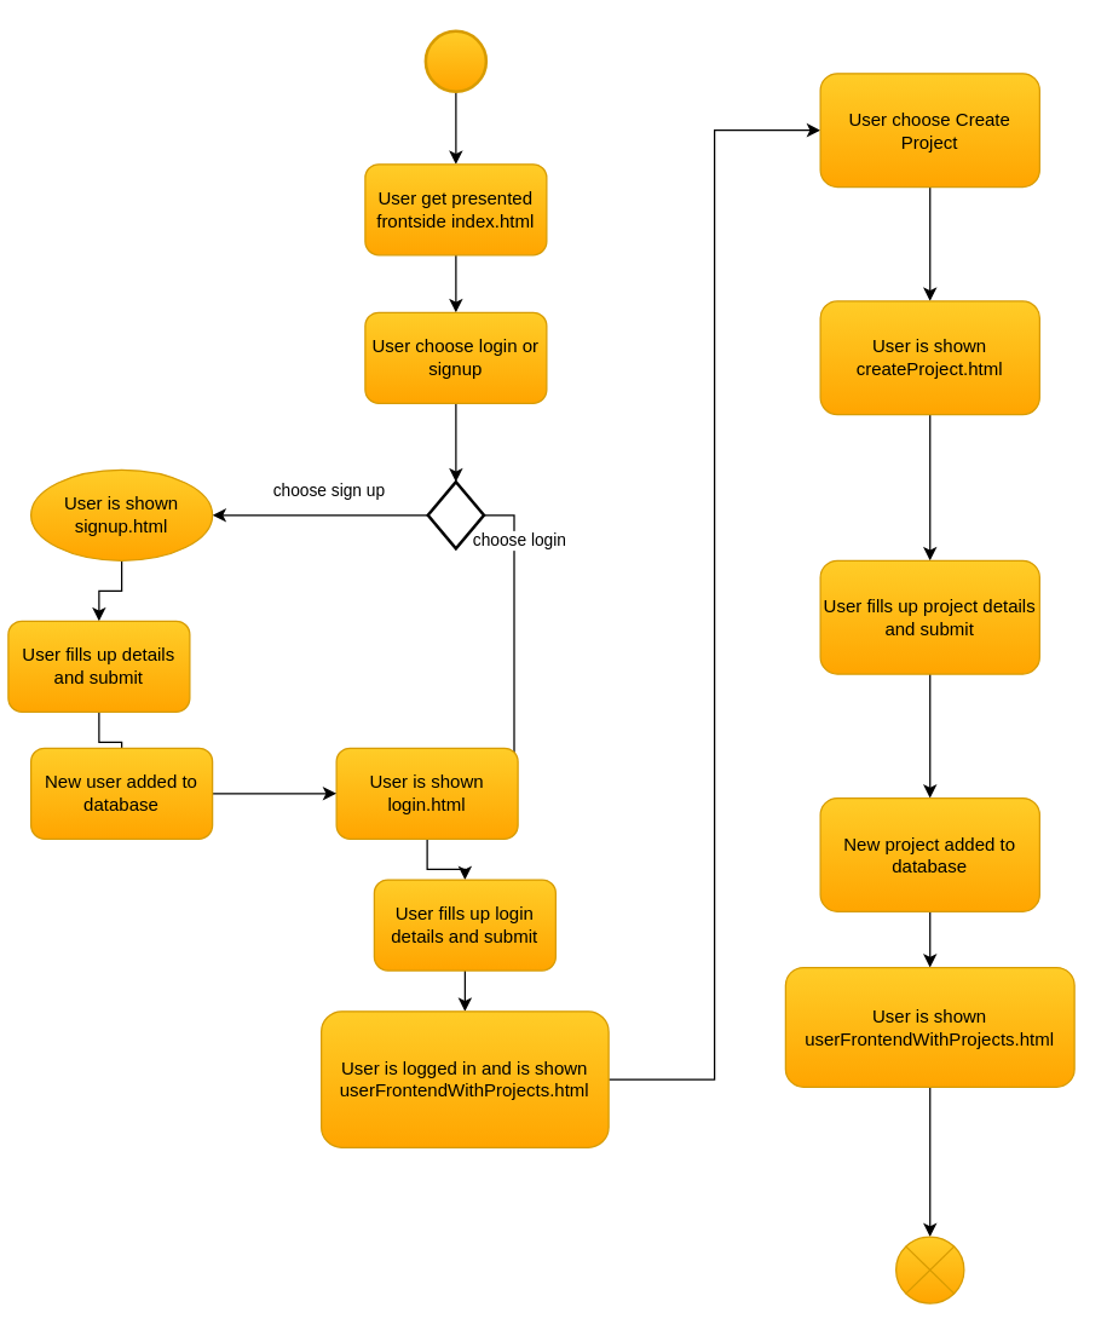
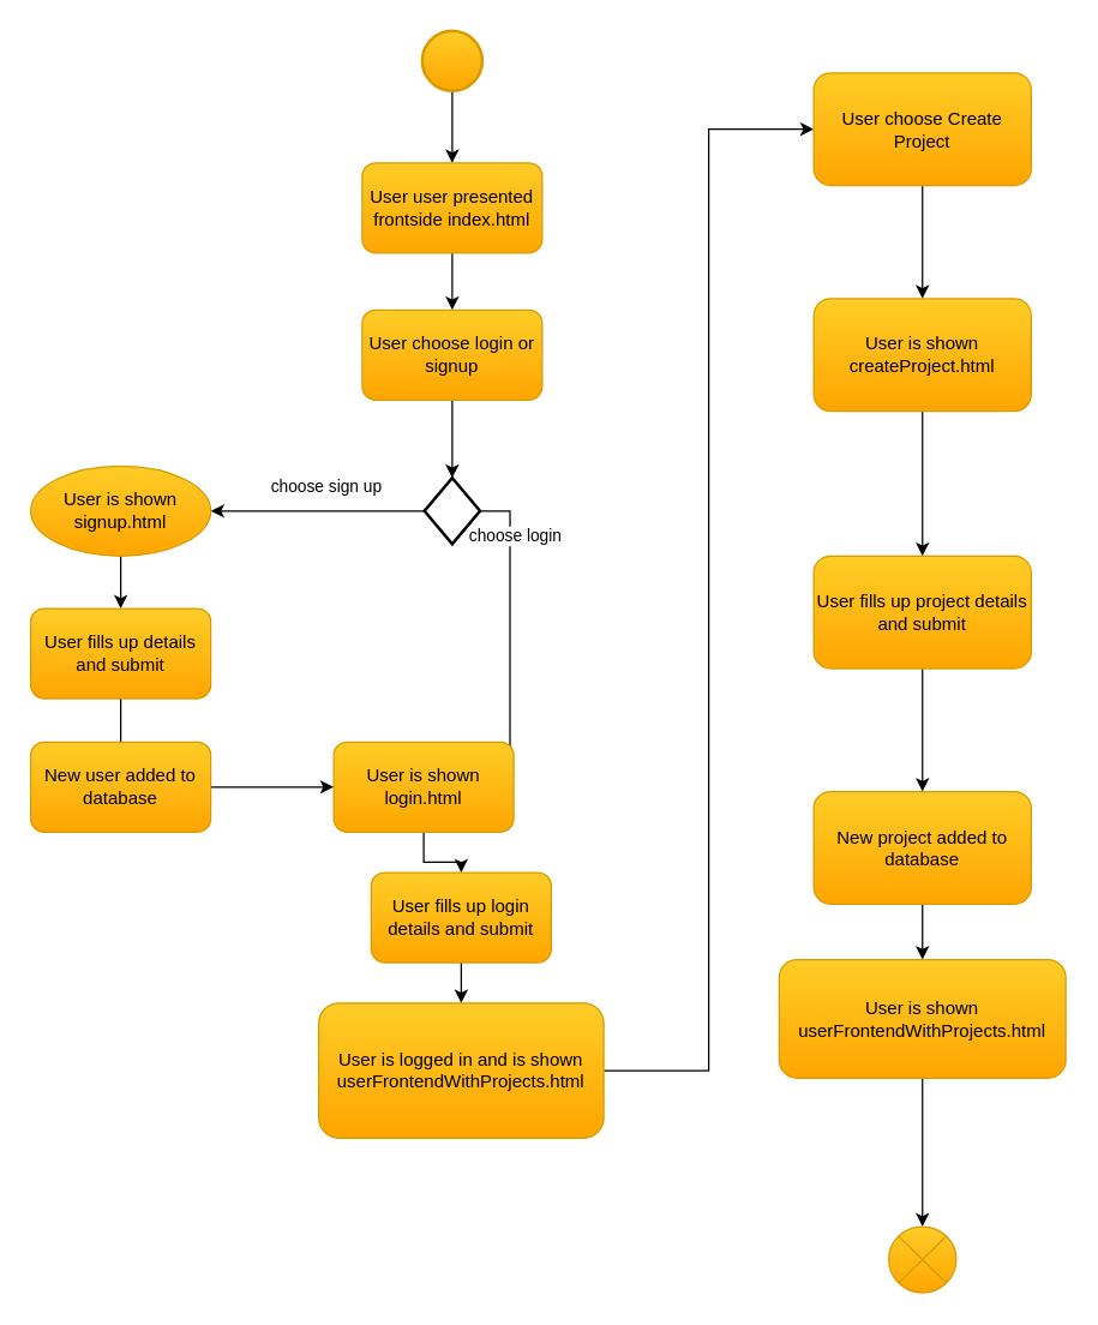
  <mxCell id="0" />
  <mxCell id="1" parent="0" />
  <mxCell id="2" value="" style="edgeStyle=orthogonalEdgeStyle;rounded=0;orthogonalLoop=1;jettySize=auto;html=1;entryX=0.5;entryY=0;entryDx=0;entryDy=0;" edge="1" parent="1" source="3" target="5"><mxGeometry relative="1" as="geometry"><mxPoint x="301" y="130" as="targetPoint" /></mxGeometry></mxCell>
  <mxCell id="3" value="" style="strokeWidth=2;html=1;shape=mxgraph.flowchart.start_2;whiteSpace=wrap;fillColor=#ffcd28;strokeColor=#d79b00;gradientColor=#ffa500;" vertex="1" parent="1"><mxGeometry x="281" y="20" width="40" height="40" as="geometry" /></mxCell>
  <mxCell id="4" value="" style="edgeStyle=orthogonalEdgeStyle;rounded=0;orthogonalLoop=1;jettySize=auto;html=1;" edge="1" parent="1" source="5" target="7"><mxGeometry relative="1" as="geometry" /></mxCell>
- <mxCell id="5" value="User get presented frontside index.html" style="rounded=1;whiteSpace=wrap;html=1;fillColor=#ffcd28;gradientColor=#ffa500;strokeColor=#d79b00;" vertex="1" parent="1"><mxGeometry x="241" y="108" width="120" height="60" as="geometry" /></mxCell>
+ <mxCell id="5" value="User user presented frontside index.html" style="rounded=1;whiteSpace=wrap;html=1;fillColor=#ffcd28;gradientColor=#ffa500;strokeColor=#d79b00;" vertex="1" parent="1"><mxGeometry x="241" y="108" width="120" height="60" as="geometry" /></mxCell>
  <mxCell id="6" style="edgeStyle=orthogonalEdgeStyle;rounded=0;orthogonalLoop=1;jettySize=auto;html=1;" edge="1" parent="1" source="7" target="12"><mxGeometry relative="1" as="geometry"><mxPoint x="301" y="324.5" as="targetPoint" /></mxGeometry></mxCell>
  <mxCell id="7" value="User choose login or signup" style="rounded=1;whiteSpace=wrap;html=1;fillColor=#ffcd28;gradientColor=#ffa500;strokeColor=#d79b00;" vertex="1" parent="1"><mxGeometry x="241" y="206" width="120" height="60" as="geometry" /></mxCell>
  <mxCell id="8" style="edgeStyle=orthogonalEdgeStyle;rounded=0;orthogonalLoop=1;jettySize=auto;html=1;entryX=1;entryY=0.5;entryDx=0;entryDy=0;exitX=1;exitY=0.5;exitDx=0;exitDy=0;exitPerimeter=0;" edge="1" parent="1" source="12" target="14"><mxGeometry relative="1" as="geometry"><mxPoint x="404" y="479" as="targetPoint" /></mxGeometry></mxCell>
  <mxCell id="9" value="choose login" style="edgeLabel;html=1;align=center;verticalAlign=middle;resizable=0;points=[];" vertex="1" connectable="0" parent="8"><mxGeometry x="-0.51" relative="1" as="geometry"><mxPoint x="3" y="-15" as="offset" /></mxGeometry></mxCell>
  <mxCell id="10" style="edgeStyle=orthogonalEdgeStyle;rounded=0;orthogonalLoop=1;jettySize=auto;html=1;entryX=1;entryY=0.5;entryDx=0;entryDy=0;" edge="1" parent="1" source="12" target="16"><mxGeometry relative="1" as="geometry"><mxPoint x="155.03" y="340" as="targetPoint" /></mxGeometry></mxCell>
  <mxCell id="11" value="choose sign up" style="edgeLabel;html=1;align=center;verticalAlign=middle;resizable=0;points=[];" vertex="1" connectable="0" parent="10"><mxGeometry x="-0.206" y="3" relative="1" as="geometry"><mxPoint x="-9" y="-20" as="offset" /></mxGeometry></mxCell>
  <mxCell id="12" value="" style="strokeWidth=2;html=1;shape=mxgraph.flowchart.decision;whiteSpace=wrap;" vertex="1" parent="1"><mxGeometry x="282.5" y="318" width="37" height="44" as="geometry" /></mxCell>
  <mxCell id="13" value="" style="edgeStyle=orthogonalEdgeStyle;rounded=0;orthogonalLoop=1;jettySize=auto;html=1;" edge="1" parent="1" source="14" target="22"><mxGeometry relative="1" as="geometry" /></mxCell>
  <mxCell id="14" value="User is shown login.html" style="rounded=1;whiteSpace=wrap;html=1;fillColor=#ffcd28;gradientColor=#ffa500;strokeColor=#d79b00;" vertex="1" parent="1"><mxGeometry x="222" y="494" width="120" height="60" as="geometry" /></mxCell>
  <mxCell id="15" value="" style="edgeStyle=orthogonalEdgeStyle;rounded=0;orthogonalLoop=1;jettySize=auto;html=1;" edge="1" parent="1" source="16" target="18"><mxGeometry relative="1" as="geometry" /></mxCell>
  <mxCell id="16" value="User is shown signup.html" style="ellipse;whiteSpace=wrap;html=1;fillColor=#ffcd28;gradientColor=#ffa500;strokeColor=#d79b00;" vertex="1" parent="1"><mxGeometry x="20" y="310" width="120" height="60" as="geometry" /></mxCell>
  <mxCell id="17" value="" style="edgeStyle=orthogonalEdgeStyle;rounded=0;orthogonalLoop=1;jettySize=auto;html=1;endArrow=none;" edge="1" parent="1" source="18" target="20"><mxGeometry relative="1" as="geometry" /></mxCell>
- <mxCell id="18" value="User fills up details and submit" style="rounded=1;whiteSpace=wrap;html=1;fillColor=#ffcd28;gradientColor=#ffa500;strokeColor=#d79b00;" vertex="1" parent="1"><mxGeometry x="5" y="410" width="120" height="60" as="geometry" /></mxCell>
+ <mxCell id="18" value="User fills up details and submit" style="rounded=1;whiteSpace=wrap;html=1;fillColor=#ffcd28;gradientColor=#ffa500;strokeColor=#d79b00;" vertex="1" parent="1"><mxGeometry x="20" y="405" width="120" height="60" as="geometry" /></mxCell>
  <mxCell id="19" style="edgeStyle=orthogonalEdgeStyle;rounded=0;orthogonalLoop=1;jettySize=auto;html=1;entryX=0;entryY=0.5;entryDx=0;entryDy=0;" edge="1" parent="1" source="20" target="14"><mxGeometry relative="1" as="geometry" /></mxCell>
  <mxCell id="20" value="New user added to database " style="rounded=1;whiteSpace=wrap;html=1;fillColor=#ffcd28;gradientColor=#ffa500;strokeColor=#d79b00;" vertex="1" parent="1"><mxGeometry x="20" y="494" width="120" height="60" as="geometry" /></mxCell>
  <mxCell id="21" value="" style="edgeStyle=orthogonalEdgeStyle;rounded=0;orthogonalLoop=1;jettySize=auto;html=1;" edge="1" parent="1" source="22" target="24"><mxGeometry relative="1" as="geometry" /></mxCell>
  <mxCell id="22" value="User fills up login details and submit " style="rounded=1;whiteSpace=wrap;html=1;fillColor=#ffcd28;gradientColor=#ffa500;strokeColor=#d79b00;" vertex="1" parent="1"><mxGeometry x="247" y="581" width="120" height="60" as="geometry" /></mxCell>
  <mxCell id="23" value="" style="edgeStyle=orthogonalEdgeStyle;rounded=0;orthogonalLoop=1;jettySize=auto;html=1;entryX=0;entryY=0.5;entryDx=0;entryDy=0;" edge="1" parent="1" source="24" target="26"><mxGeometry relative="1" as="geometry" /></mxCell>
  <mxCell id="24" value="User is logged in and is shown userFrontendWithProjects.html" style="rounded=1;whiteSpace=wrap;html=1;fillColor=#ffcd28;gradientColor=#ffa500;strokeColor=#d79b00;" vertex="1" parent="1"><mxGeometry x="212" y="668" width="190" height="90" as="geometry" /></mxCell>
  <mxCell id="25" value="" style="edgeStyle=orthogonalEdgeStyle;rounded=0;orthogonalLoop=1;jettySize=auto;html=1;" edge="1" parent="1" source="26" target="28"><mxGeometry relative="1" as="geometry" /></mxCell>
  <mxCell id="26" value="User choose Create Project " style="rounded=1;whiteSpace=wrap;html=1;fillColor=#ffcd28;gradientColor=#ffa500;strokeColor=#d79b00;" vertex="1" parent="1"><mxGeometry x="542" y="48" width="145" height="75" as="geometry" /></mxCell>
  <mxCell id="27" value="" style="edgeStyle=orthogonalEdgeStyle;rounded=0;orthogonalLoop=1;jettySize=auto;html=1;" edge="1" parent="1" source="28" target="30"><mxGeometry relative="1" as="geometry" /></mxCell>
  <mxCell id="28" value="User is shown createProject.html " style="rounded=1;whiteSpace=wrap;html=1;fillColor=#ffcd28;gradientColor=#ffa500;strokeColor=#d79b00;" vertex="1" parent="1"><mxGeometry x="542" y="198.5" width="145" height="75" as="geometry" /></mxCell>
  <mxCell id="29" value="" style="edgeStyle=orthogonalEdgeStyle;rounded=0;orthogonalLoop=1;jettySize=auto;html=1;" edge="1" parent="1" source="30" target="32"><mxGeometry relative="1" as="geometry" /></mxCell>
  <mxCell id="30" value="User fills up project details and submit " style="rounded=1;whiteSpace=wrap;html=1;fillColor=#ffcd28;gradientColor=#ffa500;strokeColor=#d79b00;" vertex="1" parent="1"><mxGeometry x="542" y="370" width="145" height="75" as="geometry" /></mxCell>
  <mxCell id="31" value="" style="edgeStyle=orthogonalEdgeStyle;rounded=0;orthogonalLoop=1;jettySize=auto;html=1;" edge="1" parent="1" source="32" target="34"><mxGeometry relative="1" as="geometry" /></mxCell>
  <mxCell id="32" value="New project added to database" style="rounded=1;whiteSpace=wrap;html=1;fillColor=#ffcd28;gradientColor=#ffa500;strokeColor=#d79b00;" vertex="1" parent="1"><mxGeometry x="542" y="527" width="145" height="75" as="geometry" /></mxCell>
  <mxCell id="33" style="edgeStyle=orthogonalEdgeStyle;rounded=0;orthogonalLoop=1;jettySize=auto;html=1;entryX=0.5;entryY=0;entryDx=0;entryDy=0;entryPerimeter=0;" edge="1" parent="1" source="34" target="35"><mxGeometry relative="1" as="geometry" /></mxCell>
  <mxCell id="34" value="User is shown userFrontendWithProjects.html" style="rounded=1;whiteSpace=wrap;html=1;fillColor=#ffcd28;gradientColor=#ffa500;strokeColor=#d79b00;" vertex="1" parent="1"><mxGeometry x="519" y="639" width="191" height="79" as="geometry" /></mxCell>
  <mxCell id="35" value="" style="verticalLabelPosition=bottom;verticalAlign=top;html=1;shape=mxgraph.flowchart.or;fillColor=#ffcd28;gradientColor=#ffa500;strokeColor=#d79b00;" vertex="1" parent="1"><mxGeometry x="592" y="817" width="45" height="44" as="geometry" /></mxCell>
